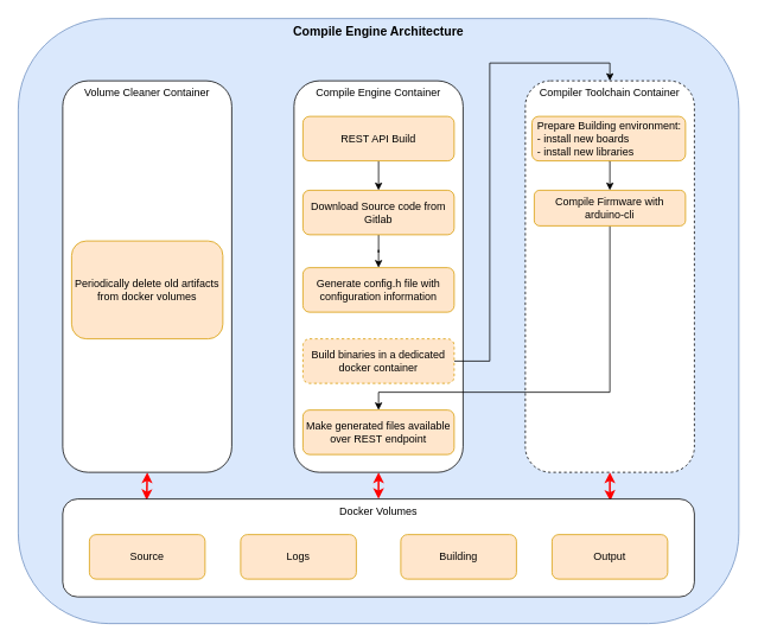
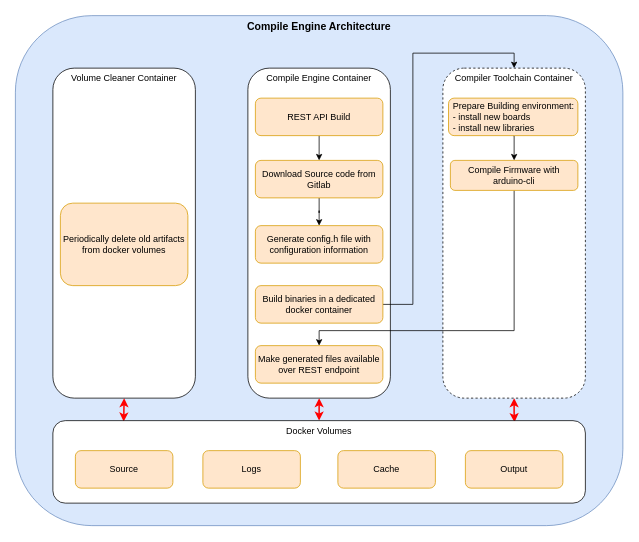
  <mxCell id="0" />
  <mxCell id="1" parent="0" />
  <mxCell id="2" value="&lt;b&gt;&lt;font style=&quot;font-size: 14px;&quot;&gt;Compile Engine Architecture&lt;/font&gt;&lt;/b&gt;" style="rounded=1;whiteSpace=wrap;html=1;verticalAlign=top;fillColor=#dae8fc;strokeColor=#6c8ebf;" parent="1" vertex="1"><mxGeometry x="20" y="20" width="810" height="680" as="geometry" /></mxCell>
  <mxCell id="3" style="edgeStyle=orthogonalEdgeStyle;rounded=0;orthogonalLoop=1;jettySize=auto;html=1;exitX=0.5;exitY=1;exitDx=0;exitDy=0;entryX=0.133;entryY=0.011;entryDx=0;entryDy=0;entryPerimeter=0;endArrow=classic;endFill=1;strokeWidth=2;strokeColor=#FF0000;startArrow=classic;startFill=1;" edge="1" parent="1" source="4" target="22"><mxGeometry relative="1" as="geometry" /></mxCell>
  <mxCell id="4" value="Volume Cleaner Container" style="rounded=1;whiteSpace=wrap;html=1;verticalAlign=top;" parent="1" vertex="1"><mxGeometry x="70" width="190" height="440" as="geometry" y="90" /></mxCell>
  <mxCell id="5" style="edgeStyle=orthogonalEdgeStyle;rounded=0;orthogonalLoop=1;jettySize=auto;html=1;entryX=0.5;entryY=0;entryDx=0;entryDy=0;endArrow=classic;endFill=1;strokeWidth=2;strokeColor=#FF0000;startArrow=classic;startFill=1;" edge="1" parent="1" source="6" target="22"><mxGeometry relative="1" as="geometry" /></mxCell>
  <mxCell id="6" value="Compile Engine Container" style="rounded=1;whiteSpace=wrap;html=1;verticalAlign=top;" parent="1" vertex="1"><mxGeometry x="330" width="190" height="440" as="geometry" y="90" /></mxCell>
  <mxCell id="7" style="edgeStyle=orthogonalEdgeStyle;rounded=0;orthogonalLoop=1;jettySize=auto;html=1;entryX=0.867;entryY=0.019;entryDx=0;entryDy=0;entryPerimeter=0;endArrow=classic;endFill=1;strokeWidth=2;strokeColor=#FF0000;startArrow=classic;startFill=1;" edge="1" parent="1" source="8" target="22"><mxGeometry relative="1" as="geometry" /></mxCell>
  <mxCell id="8" value="Compiler Toolchain Container" style="rounded=1;whiteSpace=wrap;html=1;verticalAlign=top;dashed=1;" parent="1" vertex="1"><mxGeometry x="590" width="190" height="440" as="geometry" y="90" /></mxCell>
  <mxCell id="9" style="edgeStyle=orthogonalEdgeStyle;rounded=0;orthogonalLoop=1;jettySize=auto;html=1;exitX=0.5;exitY=1;exitDx=0;exitDy=0;" parent="1" source="10" target="15" edge="1"><mxGeometry relative="1" as="geometry"><Array as="points"><mxPoint x="685" y="440" /><mxPoint x="425" y="440" /></Array></mxGeometry></mxCell>
  <mxCell id="10" value="Compile Firmware with arduino-cli" style="rounded=1;whiteSpace=wrap;html=1;fillColor=#ffe6cc;strokeColor=#d79b00;" parent="1" vertex="1"><mxGeometry x="600" y="213" width="170" height="40" as="geometry" /></mxCell>
  <mxCell id="11" style="edgeStyle=orthogonalEdgeStyle;rounded=0;orthogonalLoop=1;jettySize=auto;html=1;exitX=0.5;exitY=1;exitDx=0;exitDy=0;entryX=0.5;entryY=0;entryDx=0;entryDy=0;" parent="1" source="12" target="10" edge="1"><mxGeometry relative="1" as="geometry" /></mxCell>
  <mxCell id="12" value="Prepare Building environment:&lt;br&gt;&lt;div style=&quot;text-align: left;&quot;&gt;&lt;span style=&quot;background-color: initial;&quot;&gt;- install new boards&lt;/span&gt;&lt;/div&gt;&lt;div style=&quot;text-align: left;&quot;&gt;&lt;span style=&quot;background-color: initial;&quot;&gt;- install new libraries&lt;/span&gt;&lt;/div&gt;" style="rounded=1;whiteSpace=wrap;html=1;fillColor=#ffe6cc;strokeColor=#d79b00;" parent="1" vertex="1"><mxGeometry x="597.5" y="130" width="172.5" height="50" as="geometry" /></mxCell>
  <mxCell id="13" style="edgeStyle=orthogonalEdgeStyle;rounded=0;orthogonalLoop=1;jettySize=auto;html=1;entryX=0.5;entryY=0;entryDx=0;entryDy=0;" parent="1" source="14" target="19" edge="1"><mxGeometry relative="1" as="geometry" /></mxCell>
  <mxCell id="14" value="Download Source code from Gitlab" style="rounded=1;whiteSpace=wrap;html=1;fillColor=#ffe6cc;strokeColor=#d79b00;" parent="1" vertex="1"><mxGeometry x="340" y="213" width="170" height="50" as="geometry" /></mxCell>
  <mxCell id="15" value="Make generated files available over REST endpoint" style="rounded=1;whiteSpace=wrap;html=1;fillColor=#ffe6cc;strokeColor=#d79b00;" parent="1" vertex="1"><mxGeometry x="340" y="460" width="170" height="50" as="geometry" /></mxCell>
  <mxCell id="16" style="edgeStyle=orthogonalEdgeStyle;rounded=0;orthogonalLoop=1;jettySize=auto;html=1;exitX=0.5;exitY=1;exitDx=0;exitDy=0;entryX=0.5;entryY=0;entryDx=0;entryDy=0;" parent="1" source="17" target="14" edge="1"><mxGeometry relative="1" as="geometry" /></mxCell>
  <mxCell id="17" value="REST API Build" style="rounded=1;whiteSpace=wrap;html=1;fillColor=#ffe6cc;strokeColor=#d79b00;" parent="1" vertex="1"><mxGeometry x="340" y="130" width="170" height="50" as="geometry" /></mxCell>
  <mxCell id="18" value="&lt;div style=&quot;&quot;&gt;&lt;span style=&quot;background-color: initial;&quot;&gt;Periodically delete old artifacts&lt;/span&gt;&lt;/div&gt;&lt;div style=&quot;&quot;&gt;&lt;span style=&quot;background-color: initial;&quot;&gt;from docker volumes&lt;/span&gt;&lt;/div&gt;" style="rounded=1;whiteSpace=wrap;html=1;fillColor=#ffe6cc;strokeColor=#d79b00;align=center;" parent="1" vertex="1"><mxGeometry x="80" y="270" width="170" height="110" as="geometry" /></mxCell>
  <mxCell id="19" value="Generate config.h file with configuration information" style="rounded=1;whiteSpace=wrap;html=1;fillColor=#ffe6cc;strokeColor=#d79b00;" parent="1" vertex="1"><mxGeometry x="340" y="300" width="170" height="50" as="geometry" /></mxCell>
  <mxCell id="20" style="edgeStyle=orthogonalEdgeStyle;rounded=0;orthogonalLoop=1;jettySize=auto;html=1;exitX=1;exitY=0.5;exitDx=0;exitDy=0;entryX=0.5;entryY=0;entryDx=0;entryDy=0;" parent="1" source="21" target="8" edge="1"><mxGeometry relative="1" as="geometry" /></mxCell>
- <mxCell id="21" value="Build binaries in a dedicated docker container" style="rounded=1;whiteSpace=wrap;html=1;fillColor=#ffe6cc;strokeColor=#d79b00;dashed=1;" parent="1" vertex="1"><mxGeometry x="340" y="380" width="170" height="50" as="geometry" /></mxCell>
+ <mxCell id="21" value="Build binaries in a dedicated docker container" style="rounded=1;whiteSpace=wrap;html=1;fillColor=#ffe6cc;strokeColor=#d79b00;" parent="1" vertex="1"><mxGeometry x="340" y="380" width="170" height="50" as="geometry" /></mxCell>
  <mxCell id="22" value="Docker Volumes" style="rounded=1;whiteSpace=wrap;html=1;verticalAlign=top;" vertex="1" parent="1"><mxGeometry x="70" y="560" width="710" height="110" as="geometry" /></mxCell>
  <mxCell id="23" value="Source" style="rounded=1;whiteSpace=wrap;html=1;fillColor=#ffe6cc;strokeColor=#d79b00;" vertex="1" parent="1"><mxGeometry x="100" y="600" width="130" height="50" as="geometry" /></mxCell>
  <mxCell id="24" value="Logs" style="rounded=1;whiteSpace=wrap;html=1;fillColor=#ffe6cc;strokeColor=#d79b00;" vertex="1" parent="1"><mxGeometry x="270" y="600" width="130" height="50" as="geometry" /></mxCell>
- <mxCell id="25" value="Building" style="rounded=1;whiteSpace=wrap;html=1;fillColor=#ffe6cc;strokeColor=#d79b00;" vertex="1" parent="1"><mxGeometry x="450" y="600" width="130" height="50" as="geometry" /></mxCell>
+ <mxCell id="25" value="Cache" style="rounded=1;whiteSpace=wrap;html=1;fillColor=#ffe6cc;strokeColor=#d79b00;" vertex="1" parent="1"><mxGeometry x="450" y="600" width="130" height="50" as="geometry" /></mxCell>
  <mxCell id="26" value="Output" style="rounded=1;whiteSpace=wrap;html=1;fillColor=#ffe6cc;strokeColor=#d79b00;" vertex="1" parent="1"><mxGeometry x="620" y="600" width="130" height="50" as="geometry" /></mxCell>
